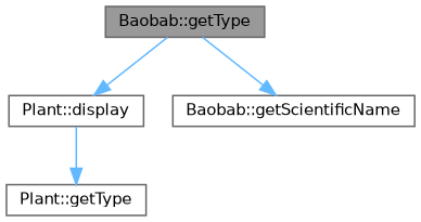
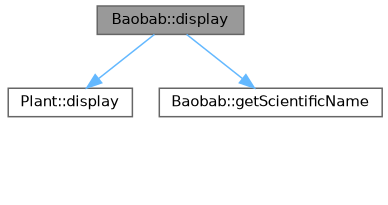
  digraph {
    rankdir=TB
    node [color=grey40 fillcolor=white fontname=Helvetica fontsize=10 shape=box style=filled]
    edge [color=steelblue1 fontname=Helvetica fontsize=10 labelfontname=Helvetica labelfontsize=10 style=solid]
-   n1 [color=gray40 fillcolor=grey60 fontcolor=black height=0.2 label="Baobab::getType" width=0.4]
+   n1 [color=gray40 fillcolor=grey60 fontcolor=black height=0.2 label="Baobab::display" width=0.4]
    n2 [height=0.2 label="Plant::display" width=0.4]
    n3 [height=0.2 label="Baobab::getScientificName" width=0.4]
-   n4 [height=0.2 label="Plant::getType" width=0.4]
    n1 -> n2
    n1 -> n3
-   n2 -> n4
  }
